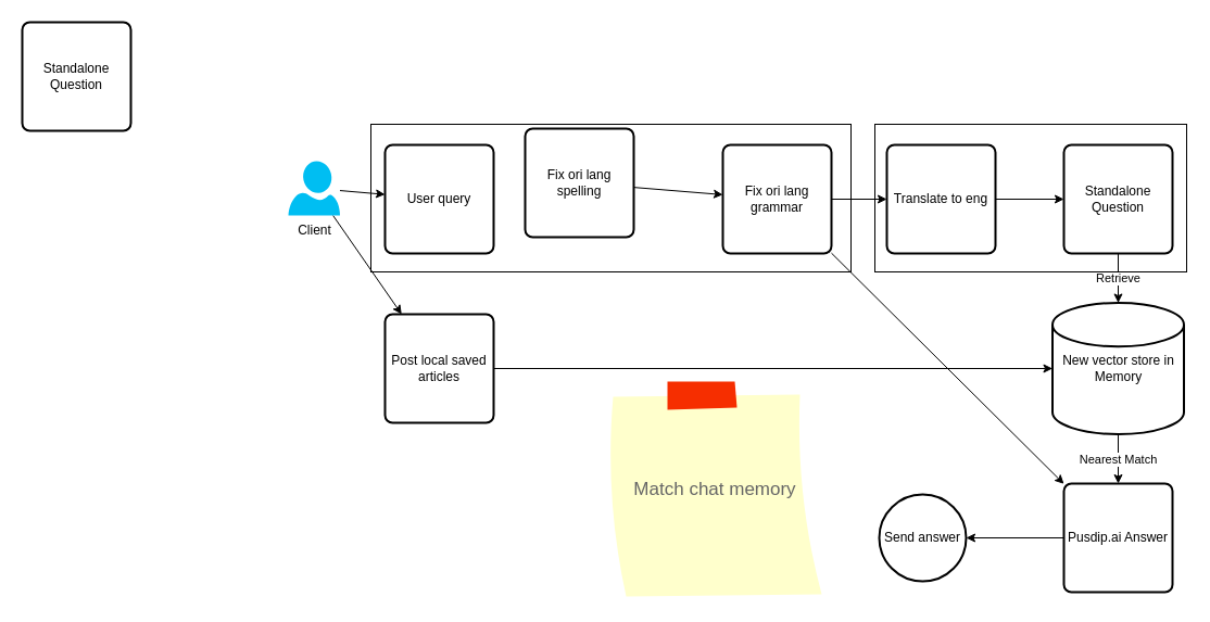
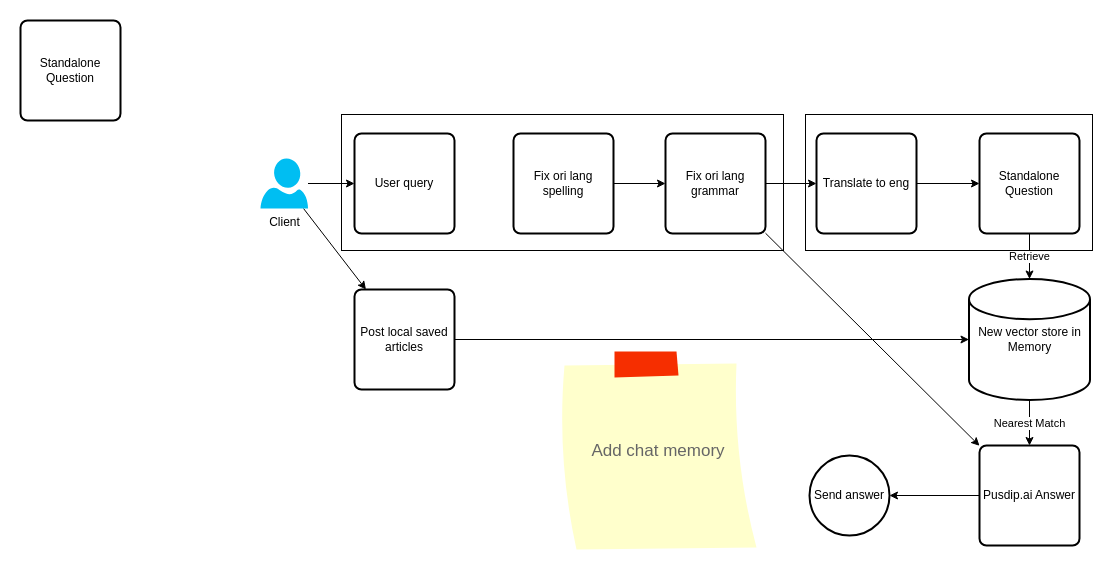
  <mxCell id="0" />
  <mxCell id="1" parent="0" />
  <mxCell id="2" style="edgeStyle=none;html=1;" parent="1" source="4" target="5" edge="1"><mxGeometry relative="1" as="geometry" /></mxCell>
  <mxCell id="3" style="edgeStyle=none;html=1;" parent="1" source="4" target="14" edge="1"><mxGeometry relative="1" as="geometry" /></mxCell>
- <mxCell id="4" value="Client" style="verticalLabelPosition=bottom;html=1;verticalAlign=top;align=center;strokeColor=none;fillColor=#00BEF2;shape=mxgraph.azure.user;" parent="1" vertex="1"><mxGeometry x="265" y="148" width="47.5" height="50" as="geometry" /></mxCell>
+ <mxCell id="4" value="Client" style="verticalLabelPosition=bottom;html=1;verticalAlign=top;align=center;strokeColor=none;fillColor=#00BEF2;shape=mxgraph.azure.user;" parent="1" vertex="1"><mxGeometry x="260" y="158" width="47.5" height="50" as="geometry" /></mxCell>
  <mxCell id="5" value="User query" style="rounded=1;whiteSpace=wrap;html=1;absoluteArcSize=1;arcSize=14;strokeWidth=2;" parent="1" vertex="1"><mxGeometry x="354" y="133" width="100" height="100" as="geometry" /></mxCell>
  <mxCell id="6" value="" style="edgeStyle=none;html=1;" parent="1" source="7" target="17" edge="1"><mxGeometry relative="1" as="geometry" /></mxCell>
  <mxCell id="7" value="Translate to eng" style="rounded=1;whiteSpace=wrap;html=1;absoluteArcSize=1;arcSize=14;strokeWidth=2;" parent="1" vertex="1"><mxGeometry x="816" y="133" width="100" height="100" as="geometry" /></mxCell>
  <mxCell id="8" style="edgeStyle=none;html=1;" parent="1" source="10" target="7" edge="1"><mxGeometry relative="1" as="geometry" /></mxCell>
  <mxCell id="9" style="edgeStyle=none;html=1;" parent="1" source="10" target="21" edge="1"><mxGeometry relative="1" as="geometry" /></mxCell>
  <mxCell id="10" value="Fix ori lang grammar" style="rounded=1;whiteSpace=wrap;html=1;absoluteArcSize=1;arcSize=14;strokeWidth=2;" parent="1" vertex="1"><mxGeometry x="665" y="133" width="100" height="100" as="geometry" /></mxCell>
  <mxCell id="11" style="edgeStyle=none;html=1;" parent="1" source="12" target="10" edge="1"><mxGeometry relative="1" as="geometry" /></mxCell>
- <mxCell id="12" value="Fix ori lang spelling" style="rounded=1;whiteSpace=wrap;html=1;absoluteArcSize=1;arcSize=14;strokeWidth=2;" parent="1" vertex="1"><mxGeometry x="483" y="118" width="100" height="100" as="geometry" /></mxCell>
+ <mxCell id="12" value="Fix ori lang spelling" style="rounded=1;whiteSpace=wrap;html=1;absoluteArcSize=1;arcSize=14;strokeWidth=2;" parent="1" vertex="1"><mxGeometry x="513" y="133" width="100" height="100" as="geometry" /></mxCell>
  <mxCell id="13" value="" style="edgeStyle=none;html=1;" parent="1" source="14" target="19" edge="1"><mxGeometry relative="1" as="geometry"><mxPoint x="516" y="339" as="targetPoint" /></mxGeometry></mxCell>
  <mxCell id="14" value="Post local saved articles" style="rounded=1;whiteSpace=wrap;html=1;absoluteArcSize=1;arcSize=14;strokeWidth=2;" parent="1" vertex="1"><mxGeometry x="354" y="289" width="100" height="100" as="geometry" /></mxCell>
  <mxCell id="15" value="Standalone Question" style="rounded=1;whiteSpace=wrap;html=1;absoluteArcSize=1;arcSize=14;strokeWidth=2;" parent="1" vertex="1"><mxGeometry y="20" width="100" height="100" as="geometry" x="20" /></mxCell>
  <mxCell id="16" value="Retrieve" style="edgeStyle=none;html=1;" parent="1" source="17" target="19" edge="1"><mxGeometry relative="1" as="geometry" /></mxCell>
  <mxCell id="17" value="Standalone Question" style="rounded=1;whiteSpace=wrap;html=1;absoluteArcSize=1;arcSize=14;strokeWidth=2;" parent="1" vertex="1"><mxGeometry x="979" y="133" width="100" height="100" as="geometry" /></mxCell>
  <mxCell id="18" value="Nearest Match" style="edgeStyle=none;html=1;" parent="1" source="19" target="21" edge="1"><mxGeometry relative="1" as="geometry" /></mxCell>
  <mxCell id="19" value="New vector store in Memory" style="strokeWidth=2;html=1;shape=mxgraph.flowchart.database;whiteSpace=wrap;" parent="1" vertex="1"><mxGeometry x="968.5" y="278.5" width="121" height="121" as="geometry" /></mxCell>
  <mxCell id="20" value="" style="edgeStyle=none;html=1;" parent="1" source="21" target="22" edge="1"><mxGeometry relative="1" as="geometry" /></mxCell>
  <mxCell id="21" value="Pusdip.ai Answer" style="rounded=1;whiteSpace=wrap;html=1;absoluteArcSize=1;arcSize=14;strokeWidth=2;" parent="1" vertex="1"><mxGeometry x="979" y="445" width="100" height="100" as="geometry" /></mxCell>
  <mxCell id="22" value="Send answer" style="ellipse;whiteSpace=wrap;html=1;rounded=1;arcSize=14;strokeWidth=2;" parent="1" vertex="1"><mxGeometry x="809" y="455" width="80" height="80" as="geometry" /></mxCell>
- <mxCell id="23" value="Match chat memory" style="strokeWidth=1;shadow=0;dashed=0;align=center;html=1;shape=mxgraph.mockup.text.stickyNote2;fontColor=#666666;mainText=;fontSize=17;whiteSpace=wrap;fillColor=#ffffcc;strokeColor=#F62E00;" parent="1" vertex="1"><mxGeometry x="558" y="351" width="200" height="200" as="geometry" /></mxCell>
+ <mxCell id="23" value="Add chat memory" style="strokeWidth=1;shadow=0;dashed=0;align=center;html=1;shape=mxgraph.mockup.text.stickyNote2;fontColor=#666666;mainText=;fontSize=17;whiteSpace=wrap;fillColor=#ffffcc;strokeColor=#F62E00;" parent="1" vertex="1"><mxGeometry x="558" y="351" width="200" height="200" as="geometry" /></mxCell>
  <mxCell id="24" value="" style="rounded=0;whiteSpace=wrap;html=1;fillColor=none;" vertex="1" parent="1"><mxGeometry x="341" y="114" width="442" height="136" as="geometry" /></mxCell>
  <mxCell id="25" value="" style="rounded=0;whiteSpace=wrap;html=1;fillColor=none;" vertex="1" parent="1"><mxGeometry x="805" y="114" width="287" height="136" as="geometry" /></mxCell>
